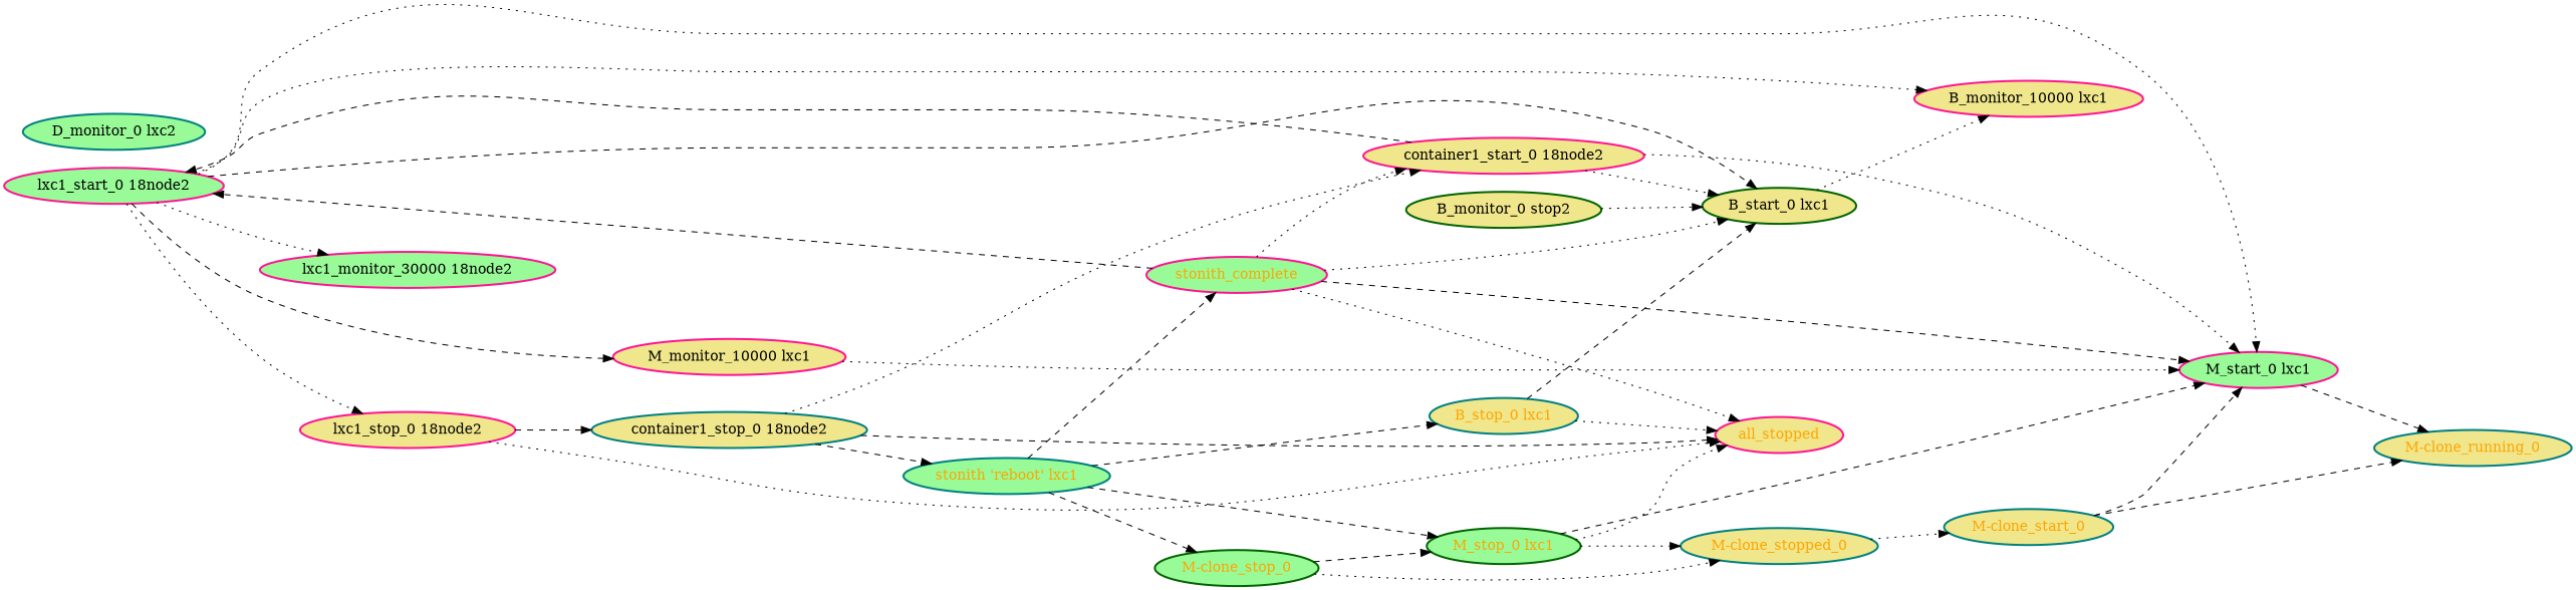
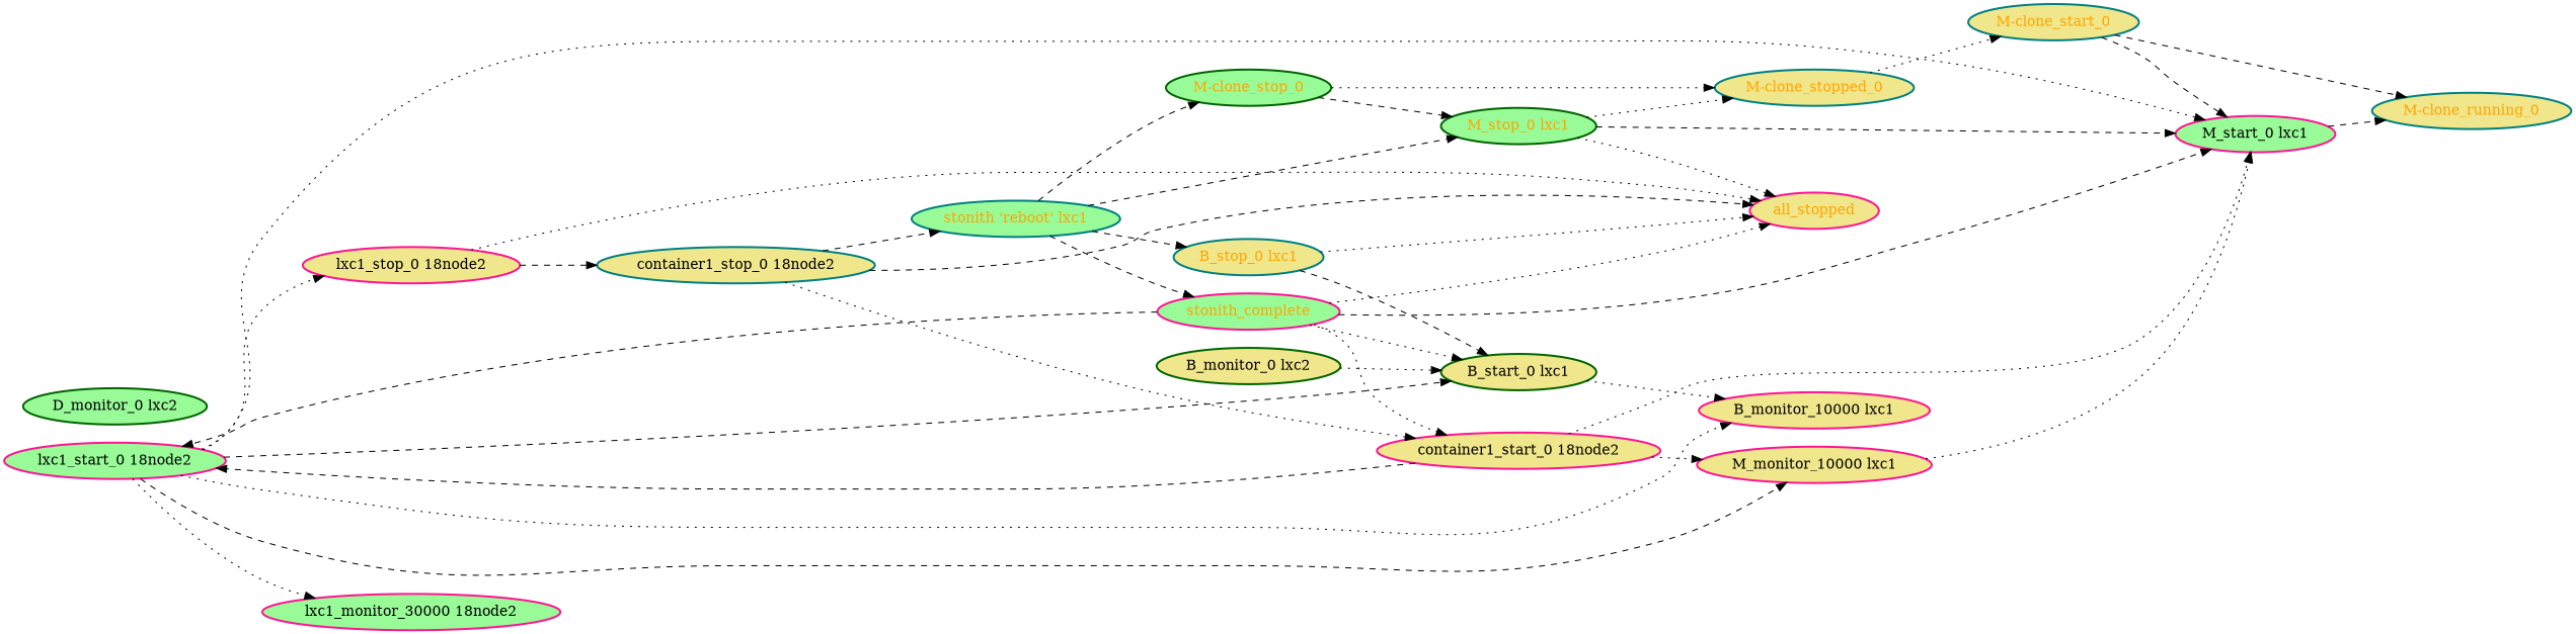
  digraph {
    rankdir=LR
    node [color=deeppink fillcolor=khaki fontcolor=black style="bold,filled"]
    edge [style=dotted]
-   "B_monitor_0 lxc2" [color=darkgreen label="B_monitor_0 stop2"]
+   "B_monitor_0 lxc2" [color=darkgreen]
    "B_start_0 lxc1" [color=darkgreen]
    "B_monitor_10000 lxc1"
    "B_stop_0 lxc1" [color=teal fontcolor=orange]
    all_stopped [fontcolor=orange]
-   "D_monitor_0 lxc2" [color=teal fillcolor=palegreen]
+   "D_monitor_0 lxc2" [color=darkgreen fillcolor=palegreen]
    "M-clone_running_0" [color=teal fontcolor=orange]
    "M-clone_start_0" [color=teal fontcolor=orange]
    "M_start_0 lxc1" [fillcolor=palegreen]
    "M_monitor_10000 lxc1"
    "M-clone_stop_0" [color=darkgreen fillcolor=palegreen fontcolor=orange]
    "M-clone_stopped_0" [color=teal fontcolor=orange]
    "M_stop_0 lxc1" [color=darkgreen fillcolor=palegreen fontcolor=orange]
    "container1_start_0 18node2"
    "lxc1_start_0 18node2" [fillcolor=palegreen]
    "lxc1_monitor_30000 18node2" [fillcolor=palegreen]
    "lxc1_stop_0 18node2"
    "container1_stop_0 18node2" [color=teal]
    "stonith 'reboot' lxc1" [color=teal fillcolor=palegreen fontcolor=orange]
    stonith_complete [fillcolor=palegreen fontcolor=orange]
    "B_monitor_0 lxc2" -> "B_start_0 lxc1"
    "B_start_0 lxc1" -> "B_monitor_10000 lxc1"
    "B_stop_0 lxc1" -> "B_start_0 lxc1" [style=dashed]
    "B_stop_0 lxc1" -> all_stopped
    "M-clone_start_0" -> "M-clone_running_0" [style=dashed]
    "M-clone_start_0" -> "M_start_0 lxc1" [style=dashed]
    "M_start_0 lxc1" -> "M-clone_running_0" [style=dashed]
    "M_monitor_10000 lxc1" -> "M_start_0 lxc1"
    "M-clone_stop_0" -> "M-clone_stopped_0"
    "M-clone_stop_0" -> "M_stop_0 lxc1" [style=dashed]
    "M-clone_stopped_0" -> "M-clone_start_0"
    "M_stop_0 lxc1" -> all_stopped
    "M_stop_0 lxc1" -> "M_start_0 lxc1" [style=dashed]
    "M_stop_0 lxc1" -> "M-clone_stopped_0"
-   "container1_start_0 18node2" -> "B_start_0 lxc1"
+   "container1_start_0 18node2" -> "M_monitor_10000 lxc1"
    "container1_start_0 18node2" -> "M_start_0 lxc1"
    "container1_start_0 18node2" -> "lxc1_start_0 18node2" [style=dashed]
    "lxc1_start_0 18node2" -> "B_start_0 lxc1" [style=dashed]
    "lxc1_start_0 18node2" -> "B_monitor_10000 lxc1"
    "lxc1_start_0 18node2" -> "M_start_0 lxc1"
    "lxc1_start_0 18node2" -> "M_monitor_10000 lxc1" [style=dashed]
    "lxc1_start_0 18node2" -> "lxc1_monitor_30000 18node2"
    "lxc1_start_0 18node2" -> "lxc1_stop_0 18node2"
    "lxc1_stop_0 18node2" -> all_stopped
    "lxc1_stop_0 18node2" -> "container1_stop_0 18node2" [style=dashed]
    "container1_stop_0 18node2" -> all_stopped [style=dashed]
    "container1_stop_0 18node2" -> "container1_start_0 18node2"
    "container1_stop_0 18node2" -> "stonith 'reboot' lxc1" [style=dashed]
    "stonith 'reboot' lxc1" -> "B_stop_0 lxc1" [style=dashed]
    "stonith 'reboot' lxc1" -> "M-clone_stop_0" [style=dashed]
    "stonith 'reboot' lxc1" -> "M_stop_0 lxc1" [style=dashed]
    "stonith 'reboot' lxc1" -> stonith_complete [style=dashed]
    stonith_complete -> "B_start_0 lxc1"
    stonith_complete -> all_stopped
    stonith_complete -> "M_start_0 lxc1" [style=dashed]
    stonith_complete -> "container1_start_0 18node2"
    stonith_complete -> "lxc1_start_0 18node2" [style=dashed]
  }
